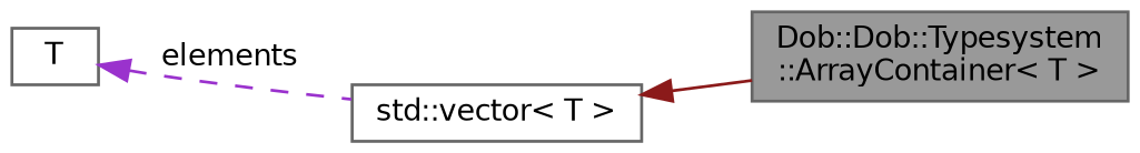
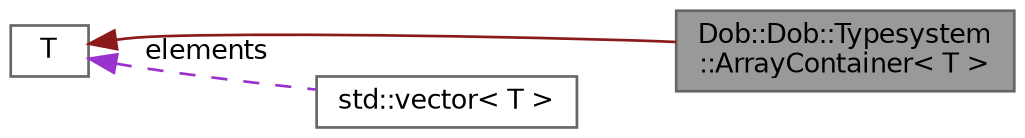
  digraph {
    rankdir=LR
    node [color=gray40 fillcolor=white fontname=Helvetica fontsize=10 shape=box style=filled]
    edge [dir=back fontname=Helvetica fontsize=10 labelfontname=Helvetica labelfontsize=10]
    n1 [fillcolor=grey60 fontcolor=black height=0.2 label="Dob::Dob::Typesystem\l::ArrayContainer\< T \>" width=0.4]
    n2 [height=0.2 label="std::vector\< T \>" width=0.4]
    n3 [height=0.2 label=T width=0.4]
-   n2 -> n1 [color=firebrick4 style=solid]
+   n3 -> n1 [color=firebrick4 style=solid]
    n3 -> n2 [color=darkorchid3 label=" elements" style=dashed]
  }
